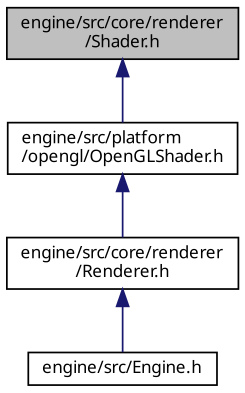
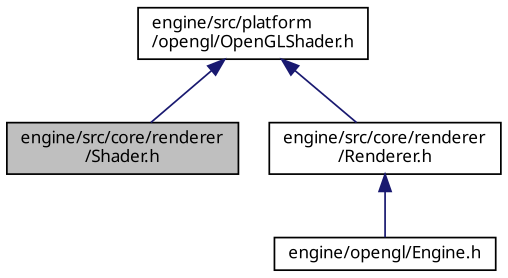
  digraph {
    fontname="Noto Sans"
    node [color=black fillcolor=white fontname="Noto Sans" fontsize=10 shape=record style=filled]
    edge [color=midnightblue dir=back fontname="Noto Sans" fontsize=10 labelfontname=Helvetica labelfontsize=10 style=solid]
    n1 [fillcolor=grey75 fontcolor=black height=0.2 label="engine/src/core/renderer\l/Shader.h" width=0.4]
    n2 [height=0.2 label="engine/src/platform\l/opengl/OpenGLShader.h" width=0.4]
    n3 [height=0.2 label="engine/src/core/renderer\l/Renderer.h" width=0.4]
-   n4 [height=0.2 label="engine/src/Engine.h" width=0.4]
-   n1 -> n2
+   n4 [height=0.2 label="engine/opengl/Engine.h" width=0.4]
+   n2 -> n1
    n2 -> n3
    n3 -> n4
  }
